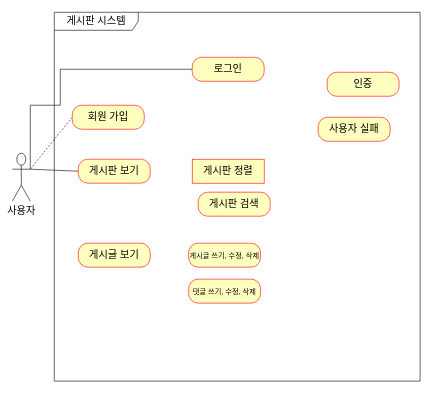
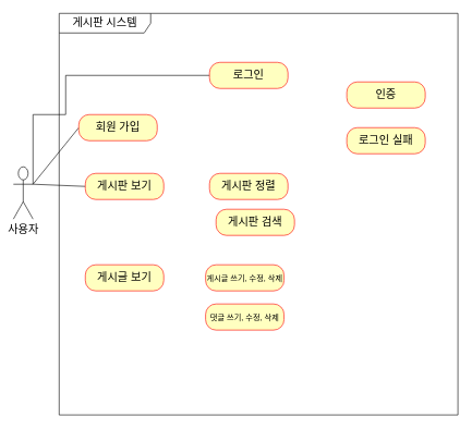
  <mxCell id="0" />
  <mxCell id="1" parent="0" />
  <mxCell id="2" value="&lt;font style=&quot;font-size: 17px;&quot;&gt;사용자&lt;/font&gt;" style="shape=umlActor;verticalLabelPosition=bottom;verticalAlign=top;html=1;" vertex="1" parent="1"><mxGeometry x="20" y="255" width="30" height="80" as="geometry" /></mxCell>
  <mxCell id="3" value="게시판 시스템" style="shape=umlFrame;whiteSpace=wrap;html=1;fontSize=17;width=140;height=30;" vertex="1" parent="1"><mxGeometry x="90" y="20" width="610" height="615" as="geometry" /></mxCell>
- <mxCell id="4" style="rounded=0;orthogonalLoop=1;jettySize=auto;html=1;entryX=1;entryY=0.333;entryDx=0;entryDy=0;entryPerimeter=0;fontSize=12;exitX=0;exitY=0.5;exitDx=0;exitDy=0;endArrow=none;endFill=0;dashed=1;" edge="1" parent="1" source="5" target="2"><mxGeometry relative="1" as="geometry" /></mxCell>
+ <mxCell id="4" style="rounded=0;orthogonalLoop=1;jettySize=auto;html=1;entryX=1;entryY=0.333;entryDx=0;entryDy=0;entryPerimeter=0;fontSize=12;exitX=0;exitY=0.5;exitDx=0;exitDy=0;endArrow=none;endFill=0;" edge="1" parent="1" source="5" target="2"><mxGeometry relative="1" as="geometry" /></mxCell>
  <mxCell id="5" value="회원 가입" style="rounded=1;whiteSpace=wrap;html=1;arcSize=40;fontColor=#000000;fillColor=#ffffc0;strokeColor=#ff0000;fontSize=17;" vertex="1" parent="1"><mxGeometry x="120" y="175" width="120" height="40" as="geometry" /></mxCell>
  <mxCell id="6" style="edgeStyle=none;rounded=0;orthogonalLoop=1;jettySize=auto;html=1;exitX=0;exitY=0.5;exitDx=0;exitDy=0;entryX=1;entryY=0.333;entryDx=0;entryDy=0;entryPerimeter=0;fontSize=12;endArrow=none;endFill=0;" edge="1" parent="1" source="7" target="2"><mxGeometry relative="1" as="geometry" /></mxCell>
  <mxCell id="7" value="게시판 보기" style="rounded=1;whiteSpace=wrap;html=1;arcSize=40;fontColor=#000000;fillColor=#ffffc0;strokeColor=#ff0000;fontSize=17;" vertex="1" parent="1"><mxGeometry x="130" y="265" width="120" height="40" as="geometry" /></mxCell>
  <mxCell id="8" value="게시글 보기" style="rounded=1;whiteSpace=wrap;html=1;arcSize=40;fontColor=#000000;fillColor=#ffffc0;strokeColor=#ff0000;fontSize=17;" vertex="1" parent="1"><mxGeometry x="130" y="405" width="120" height="40" as="geometry" /></mxCell>
  <mxCell id="9" style="edgeStyle=orthogonalEdgeStyle;rounded=0;orthogonalLoop=1;jettySize=auto;html=1;entryX=1;entryY=0.333;entryDx=0;entryDy=0;entryPerimeter=0;fontSize=12;endArrow=none;endFill=0;" edge="1" parent="1" source="10" target="2"><mxGeometry relative="1" as="geometry"><Array as="points"><mxPoint x="100" y="115" /><mxPoint x="100" y="175" /><mxPoint x="50" y="175" /></Array></mxGeometry></mxCell>
  <mxCell id="10" value="로그인&lt;span style=&quot;color: rgba(0, 0, 0, 0); font-family: monospace; font-size: 0px; text-align: start;&quot;&gt;%3CmxGraphModel%3E%3Croot%3E%3CmxCell%20id%3D%220%22%2F%3E%3CmxCell%20id%3D%221%22%20parent%3D%220%22%2F%3E%3CmxCell%20id%3D%222%22%20value%3D%22%ED%9A%8C%EC%9B%90%20%EA%B0%80%EC%9E%85%22%20style%3D%22rounded%3D1%3BwhiteSpace%3Dwrap%3Bhtml%3D1%3BarcSize%3D40%3BfontColor%3D%23000000%3BfillColor%3D%23ffffc0%3BstrokeColor%3D%23ff0000%3BfontSize%3D17%3B%22%20vertex%3D%221%22%20parent%3D%221%22%3E%3CmxGeometry%20x%3D%22170%22%20y%3D%22180%22%20width%3D%22120%22%20height%3D%2240%22%20as%3D%22geometry%22%2F%3E%3C%2FmxCell%3E%3C%2Froot%3E%3C%2FmxGraphModel%3E&lt;/span&gt;" style="rounded=1;whiteSpace=wrap;html=1;arcSize=40;fontColor=#000000;fillColor=#ffffc0;strokeColor=#ff0000;fontSize=17;" vertex="1" parent="1"><mxGeometry x="320" y="95" width="120" height="40" as="geometry" /></mxCell>
- <mxCell id="11" value="인증" style="rounded=1;whiteSpace=wrap;html=1;arcSize=40;fontColor=#000000;fillColor=#ffffc0;strokeColor=#ff0000;fontSize=17;" vertex="1" parent="1"><mxGeometry x="545" y="120" width="120" height="40" as="geometry" /></mxCell>
- <mxCell id="12" value="사용자 실패" style="rounded=1;whiteSpace=wrap;html=1;arcSize=40;fontColor=#000000;fillColor=#ffffc0;strokeColor=#ff0000;fontSize=17;" vertex="1" parent="1"><mxGeometry x="530" y="195" width="120" height="40" as="geometry" /></mxCell>
- <mxCell id="13" value="게시판 정렬" style="whiteSpace=wrap;html=1;arcSize=40;fontColor=#000000;fillColor=#ffffc0;strokeColor=#ff0000;fontSize=17;rounded=0;" vertex="1" parent="1"><mxGeometry x="320" y="265" width="120" height="40" as="geometry" /></mxCell>
+ <mxCell id="11" value="인증" style="rounded=1;whiteSpace=wrap;html=1;arcSize=40;fontColor=#000000;fillColor=#ffffc0;strokeColor=#ff0000;fontSize=17;" vertex="1" parent="1"><mxGeometry x="530" y="125" width="120" height="40" as="geometry" /></mxCell>
+ <mxCell id="12" value="로그인 실패" style="rounded=1;whiteSpace=wrap;html=1;arcSize=40;fontColor=#000000;fillColor=#ffffc0;strokeColor=#ff0000;fontSize=17;" vertex="1" parent="1"><mxGeometry x="530" y="195" width="120" height="40" as="geometry" /></mxCell>
+ <mxCell id="13" value="게시판 정렬" style="rounded=1;whiteSpace=wrap;html=1;arcSize=40;fontColor=#000000;fillColor=#ffffc0;strokeColor=#ff0000;fontSize=17;" vertex="1" parent="1"><mxGeometry x="320" y="265" width="120" height="40" as="geometry" /></mxCell>
  <mxCell id="14" value="게시판 검색" style="rounded=1;whiteSpace=wrap;html=1;arcSize=40;fontColor=#000000;fillColor=#ffffc0;strokeColor=#ff0000;fontSize=17;" vertex="1" parent="1"><mxGeometry x="330" y="320" width="120" height="40" as="geometry" /></mxCell>
  <mxCell id="15" value="&lt;font style=&quot;font-size: 12px;&quot;&gt;게시글 쓰기, 수정, 삭제&lt;/font&gt;" style="rounded=1;whiteSpace=wrap;html=1;arcSize=40;fontColor=#000000;fillColor=#ffffc0;strokeColor=#ff0000;fontSize=17;" vertex="1" parent="1"><mxGeometry x="314" y="405" width="120" height="40" as="geometry" /></mxCell>
  <mxCell id="16" value="&lt;font style=&quot;font-size: 12px;&quot;&gt;댓글 쓰기, 수정, 삭제&lt;/font&gt;" style="rounded=1;whiteSpace=wrap;html=1;arcSize=40;fontColor=#000000;fillColor=#ffffc0;strokeColor=#ff0000;fontSize=17;" vertex="1" parent="1"><mxGeometry x="314" y="465" width="120" height="40" as="geometry" /></mxCell>
